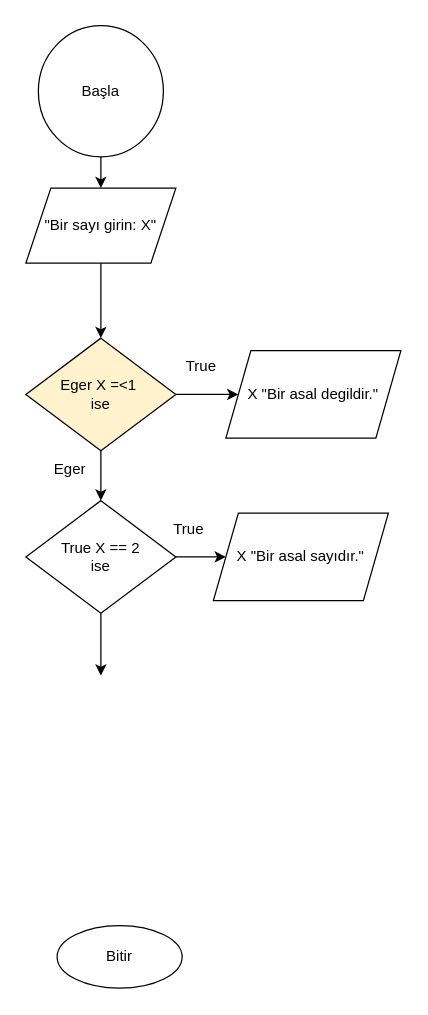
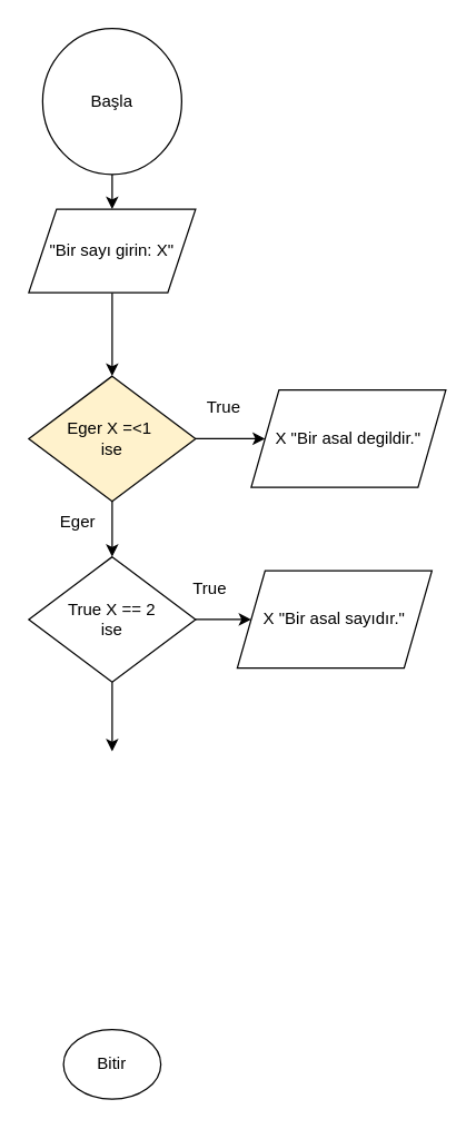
  <mxCell id="0" />
  <mxCell id="1" parent="0" />
  <mxCell id="2" style="edgeStyle=orthogonalEdgeStyle;rounded=0;orthogonalLoop=1;jettySize=auto;html=1;" edge="1" parent="1" source="3"><mxGeometry relative="1" as="geometry"><mxPoint x="80" y="150" as="targetPoint" /></mxGeometry></mxCell>
  <mxCell id="3" value="Başla" style="ellipse;whiteSpace=wrap;html=1;" vertex="1" parent="1"><mxGeometry x="30" y="20" width="100" height="105" as="geometry" /></mxCell>
  <mxCell id="4" style="edgeStyle=orthogonalEdgeStyle;rounded=0;orthogonalLoop=1;jettySize=auto;html=1;" edge="1" parent="1" source="5"><mxGeometry relative="1" as="geometry"><mxPoint x="80" y="270" as="targetPoint" /></mxGeometry></mxCell>
  <mxCell id="5" value="&quot;Bir sayı girin: X&quot;" style="shape=parallelogram;perimeter=parallelogramPerimeter;whiteSpace=wrap;html=1;fixedSize=1;" vertex="1" parent="1"><mxGeometry x="20" y="150" width="120" height="60" as="geometry" /></mxCell>
  <mxCell id="6" style="edgeStyle=orthogonalEdgeStyle;rounded=0;orthogonalLoop=1;jettySize=auto;html=1;" edge="1" parent="1" source="8"><mxGeometry relative="1" as="geometry"><mxPoint x="190" y="315" as="targetPoint" /></mxGeometry></mxCell>
  <mxCell id="7" style="edgeStyle=orthogonalEdgeStyle;rounded=0;orthogonalLoop=1;jettySize=auto;html=1;" edge="1" parent="1" source="8"><mxGeometry relative="1" as="geometry"><mxPoint x="80" y="400" as="targetPoint" /></mxGeometry></mxCell>
  <mxCell id="8" value="&lt;div&gt;Eger X =&amp;lt;1&amp;nbsp;&lt;/div&gt;&lt;div&gt;ise&lt;/div&gt;" style="rhombus;whiteSpace=wrap;html=1;fillColor=#fff2cc;" vertex="1" parent="1"><mxGeometry x="20" y="270" width="120" height="90" as="geometry" /></mxCell>
  <mxCell id="9" value="True" style="text;html=1;align=center;verticalAlign=middle;resizable=0;points=[];autosize=1;strokeColor=none;fillColor=none;" vertex="1" parent="1"><mxGeometry x="135" y="278" width="50" height="30" as="geometry" /></mxCell>
  <mxCell id="10" value="X &quot;Bir asal degildir.&quot;" style="shape=parallelogram;perimeter=parallelogramPerimeter;whiteSpace=wrap;html=1;fixedSize=1;" vertex="1" parent="1"><mxGeometry x="180" y="280" width="140" height="70" as="geometry" /></mxCell>
- <mxCell id="11" value="Bitir" style="ellipse;whiteSpace=wrap;html=1;" vertex="1" parent="1"><mxGeometry x="45" y="740" width="100" height="50" as="geometry" /></mxCell>
+ <mxCell id="11" value="Bitir" style="ellipse;whiteSpace=wrap;html=1;" vertex="1" parent="1"><mxGeometry x="45" y="740" width="70" height="50" as="geometry" /></mxCell>
  <mxCell id="12" value="Eger" style="text;html=1;align=center;verticalAlign=middle;resizable=0;points=[];autosize=1;strokeColor=none;fillColor=none;" vertex="1" parent="1"><mxGeometry x="30" y="360" width="50" height="30" as="geometry" /></mxCell>
  <mxCell id="13" style="edgeStyle=orthogonalEdgeStyle;rounded=0;orthogonalLoop=1;jettySize=auto;html=1;" edge="1" parent="1" source="15"><mxGeometry relative="1" as="geometry"><mxPoint x="80" y="540" as="targetPoint" /></mxGeometry></mxCell>
  <mxCell id="14" style="edgeStyle=orthogonalEdgeStyle;rounded=0;orthogonalLoop=1;jettySize=auto;html=1;" edge="1" parent="1" source="15"><mxGeometry relative="1" as="geometry"><mxPoint x="180" y="445" as="targetPoint" /></mxGeometry></mxCell>
  <mxCell id="15" value="&lt;div&gt;True X == 2 &lt;br&gt;&lt;/div&gt;&lt;div&gt;ise&lt;/div&gt;" style="rhombus;whiteSpace=wrap;html=1;" vertex="1" parent="1"><mxGeometry x="20" y="400" width="120" height="90" as="geometry" /></mxCell>
  <mxCell id="16" value="X &quot;Bir asal sayıdır.&quot;" style="shape=parallelogram;perimeter=parallelogramPerimeter;whiteSpace=wrap;html=1;fixedSize=1;" vertex="1" parent="1"><mxGeometry x="170" y="410" width="140" height="70" as="geometry" /></mxCell>
  <mxCell id="17" value="True" style="text;html=1;align=center;verticalAlign=middle;resizable=0;points=[];autosize=1;strokeColor=none;fillColor=none;" vertex="1" parent="1"><mxGeometry x="125" y="408" width="50" height="30" as="geometry" /></mxCell>
